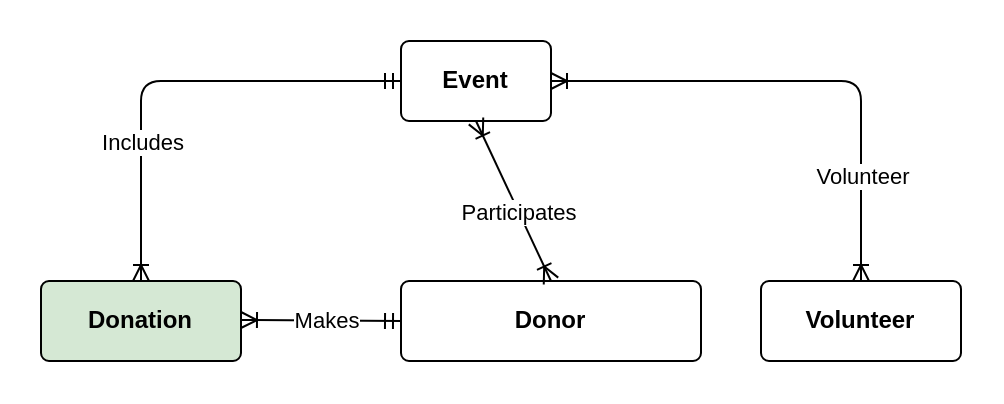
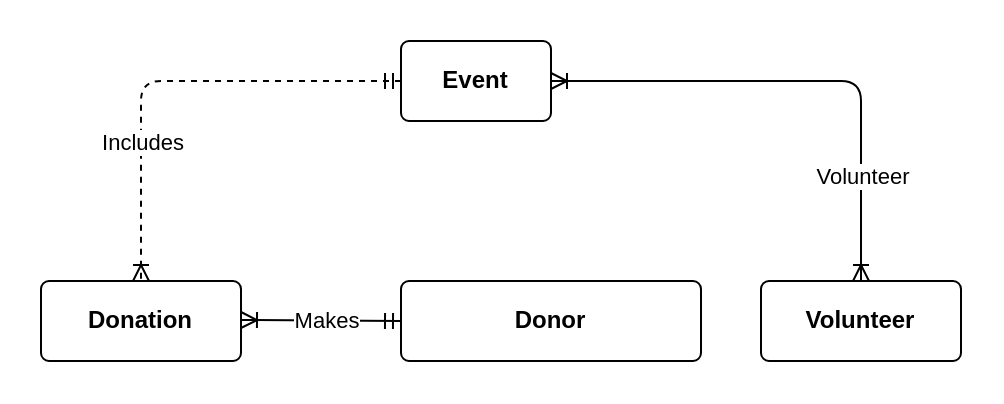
  <mxCell id="0" />
  <mxCell id="1" parent="0" />
  <mxCell id="2" value="&lt;strong&gt;Donor&lt;/strong&gt;" style="rounded=1;arcSize=10;whiteSpace=wrap;html=1;align=center;labelBackgroundColor=none;" parent="1" vertex="1"><mxGeometry x="200" y="140" width="150" height="40" as="geometry" /></mxCell>
- <mxCell id="3" value="&lt;strong&gt;Donation&lt;/strong&gt;" style="rounded=1;arcSize=10;whiteSpace=wrap;html=1;align=center;labelBackgroundColor=none;fillColor=#d5e8d4;" parent="1" vertex="1"><mxGeometry x="20" y="140" width="100" height="40" as="geometry" /></mxCell>
+ <mxCell id="3" value="&lt;strong&gt;Donation&lt;/strong&gt;" style="rounded=1;arcSize=10;whiteSpace=wrap;html=1;align=center;labelBackgroundColor=none;" parent="1" vertex="1"><mxGeometry x="20" y="140" width="100" height="40" as="geometry" /></mxCell>
  <mxCell id="4" value="&lt;strong&gt;Event&lt;/strong&gt;" style="rounded=1;arcSize=10;whiteSpace=wrap;html=1;align=center;labelBackgroundColor=none;" parent="1" vertex="1"><mxGeometry x="200" y="20" width="75" height="40" as="geometry" /></mxCell>
  <mxCell id="5" value="" style="fontSize=12;html=1;endArrow=ERoneToMany;rounded=1;startArrow=ERmandOne;startFill=0;exitX=0;exitY=0.5;exitDx=0;exitDy=0;endFill=0;labelBackgroundColor=none;fontColor=default;" parent="1" source="2" edge="1"><mxGeometry width="100" height="100" relative="1" as="geometry"><mxPoint x="190" y="170" as="sourcePoint" /><mxPoint x="120" y="159.5" as="targetPoint" /><Array as="points"><mxPoint x="120" y="159.5" /></Array></mxGeometry></mxCell>
  <mxCell id="6" value="&lt;span style=&quot;background-color: light-dark(#ffffff, var(--ge-dark-color, #121212));&quot;&gt;Makes&lt;/span&gt;" style="edgeLabel;html=1;align=center;verticalAlign=middle;resizable=0;points=[];labelBackgroundColor=none;rounded=1;" parent="5" vertex="1" connectable="0"><mxGeometry x="-0.06" y="-2" relative="1" as="geometry"><mxPoint y="2" as="offset" /></mxGeometry></mxCell>
- <mxCell id="7" value="" style="fontSize=12;html=1;endArrow=ERoneToMany;rounded=1;exitX=0.5;exitY=1;exitDx=0;exitDy=0;entryX=0.5;entryY=0;entryDx=0;entryDy=0;startArrow=ERoneToMany;startFill=0;endFill=0;labelBackgroundColor=none;fontColor=default;" parent="1" source="4" target="2" edge="1"><mxGeometry width="100" height="100" relative="1" as="geometry"><mxPoint x="240" y="60" as="sourcePoint" /><mxPoint x="240" y="130" as="targetPoint" /></mxGeometry></mxCell>
- <mxCell id="8" value="Participates" style="edgeLabel;html=1;align=center;verticalAlign=middle;resizable=0;points=[];labelBackgroundColor=default;rounded=1;" parent="7" vertex="1" connectable="0"><mxGeometry x="0.115" y="-3" relative="1" as="geometry"><mxPoint x="3" as="offset" /></mxGeometry></mxCell>
  <mxCell id="9" value="&lt;b&gt;Volunteer&lt;/b&gt;" style="rounded=1;arcSize=10;whiteSpace=wrap;html=1;align=center;labelBackgroundColor=none;" parent="1" vertex="1"><mxGeometry x="380" y="140" width="100" height="40" as="geometry" /></mxCell>
  <mxCell id="10" value="" style="fontSize=12;html=1;endArrow=ERoneToMany;rounded=1;exitX=0.5;exitY=0;exitDx=0;exitDy=0;entryX=1;entryY=0.5;entryDx=0;entryDy=0;startArrow=ERoneToMany;startFill=0;edgeStyle=orthogonalEdgeStyle;endFill=0;labelBackgroundColor=none;fontColor=default;" parent="1" source="9" target="4" edge="1"><mxGeometry width="100" height="100" relative="1" as="geometry"><mxPoint x="440" y="20" as="sourcePoint" /><mxPoint x="515" y="110" as="targetPoint" /></mxGeometry></mxCell>
  <mxCell id="11" value="Volunteer" style="edgeLabel;html=1;align=center;verticalAlign=middle;resizable=0;points=[];labelBackgroundColor=default;rounded=1;" parent="10" vertex="1" connectable="0"><mxGeometry x="-0.609" y="2" relative="1" as="geometry"><mxPoint x="2" y="-3" as="offset" /></mxGeometry></mxCell>
- <mxCell id="12" value="" style="fontSize=12;html=1;endArrow=ERoneToMany;rounded=1;startArrow=ERmandOne;startFill=0;exitX=0;exitY=0.5;exitDx=0;exitDy=0;endFill=0;entryX=0.5;entryY=0;entryDx=0;entryDy=0;edgeStyle=orthogonalEdgeStyle;labelBackgroundColor=none;fontColor=default;" parent="1" source="4" target="3" edge="1"><mxGeometry width="100" height="100" relative="1" as="geometry"><mxPoint x="190" y="40.16" as="sourcePoint" /><mxPoint x="80" y="110" as="targetPoint" /></mxGeometry></mxCell>
+ <mxCell id="12" value="" style="fontSize=12;html=1;endArrow=ERoneToMany;rounded=1;startArrow=ERmandOne;startFill=0;exitX=0;exitY=0.5;exitDx=0;exitDy=0;endFill=0;entryX=0.5;entryY=0;entryDx=0;entryDy=0;edgeStyle=orthogonalEdgeStyle;labelBackgroundColor=none;fontColor=default;dashed=1;" parent="1" source="4" target="3" edge="1"><mxGeometry width="100" height="100" relative="1" as="geometry"><mxPoint x="190" y="40.16" as="sourcePoint" /><mxPoint x="80" y="110" as="targetPoint" /></mxGeometry></mxCell>
  <mxCell id="13" value="Includes" style="edgeLabel;html=1;align=center;verticalAlign=middle;resizable=0;points=[];labelBackgroundColor=default;rounded=1;" parent="12" vertex="1" connectable="0"><mxGeometry x="-0.06" y="-2" relative="1" as="geometry"><mxPoint x="-22" y="32" as="offset" /></mxGeometry></mxCell>
